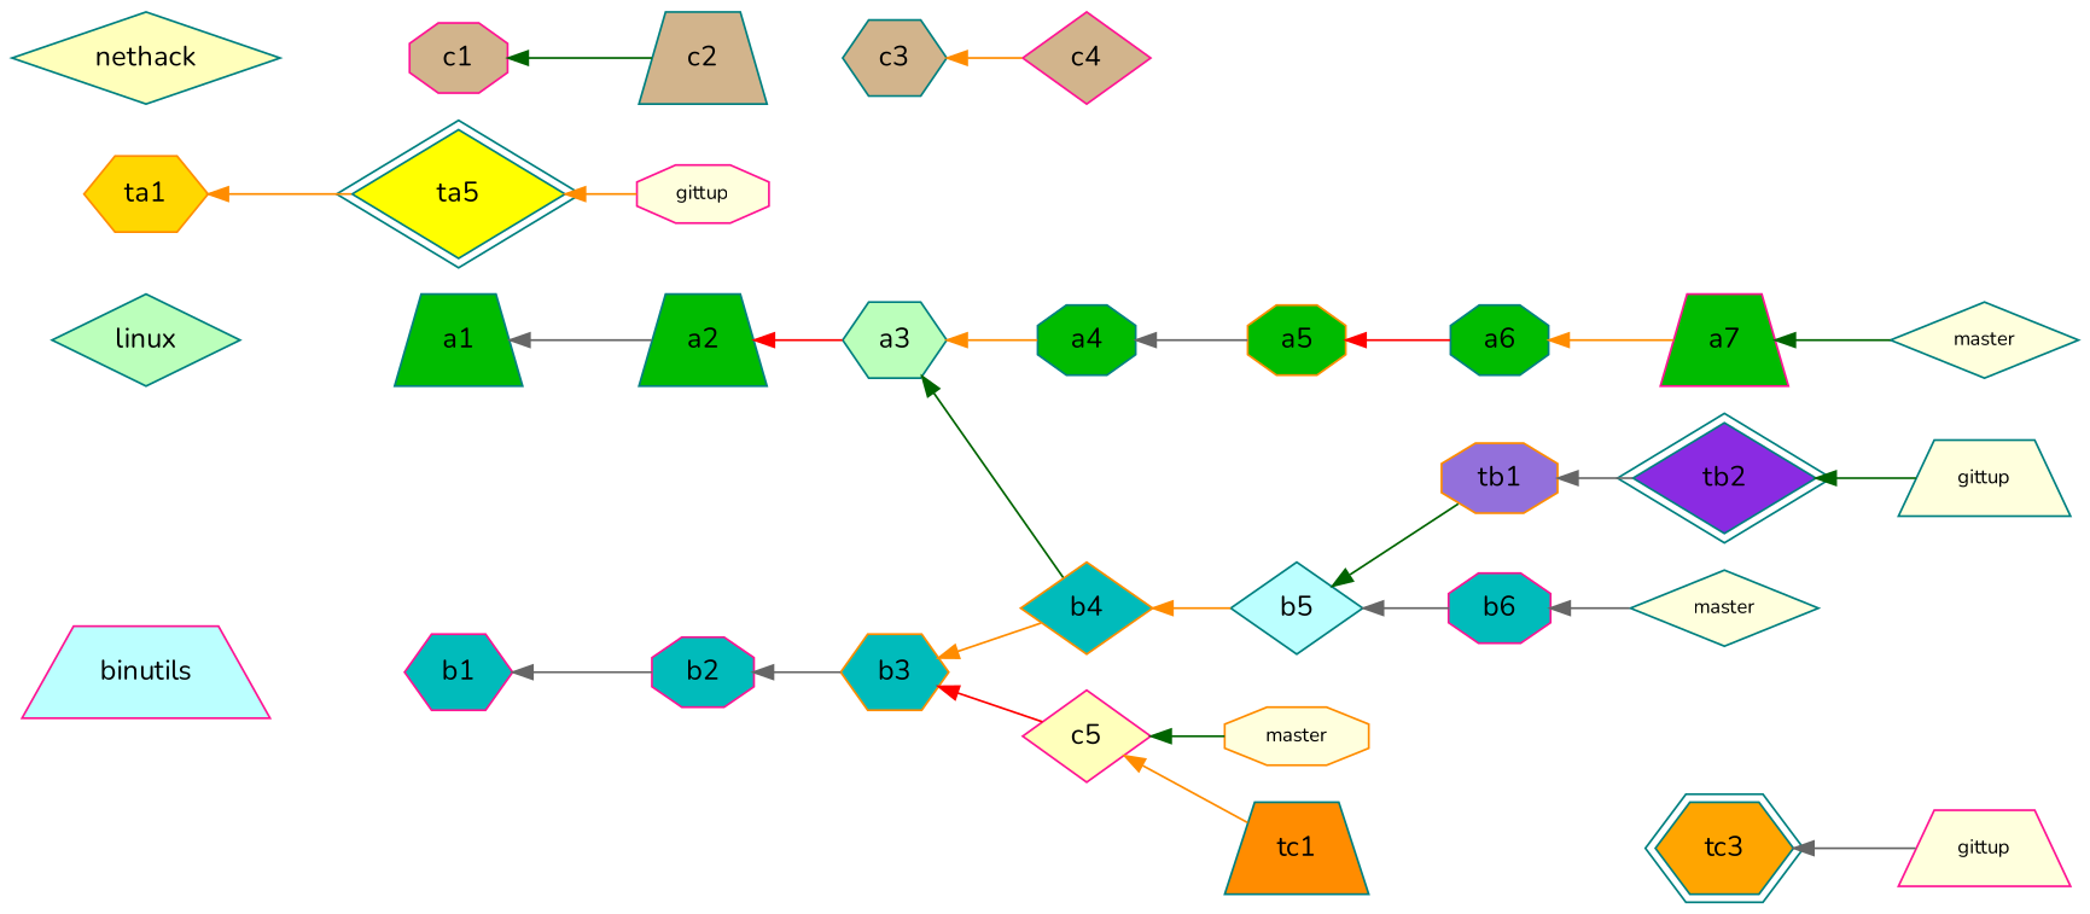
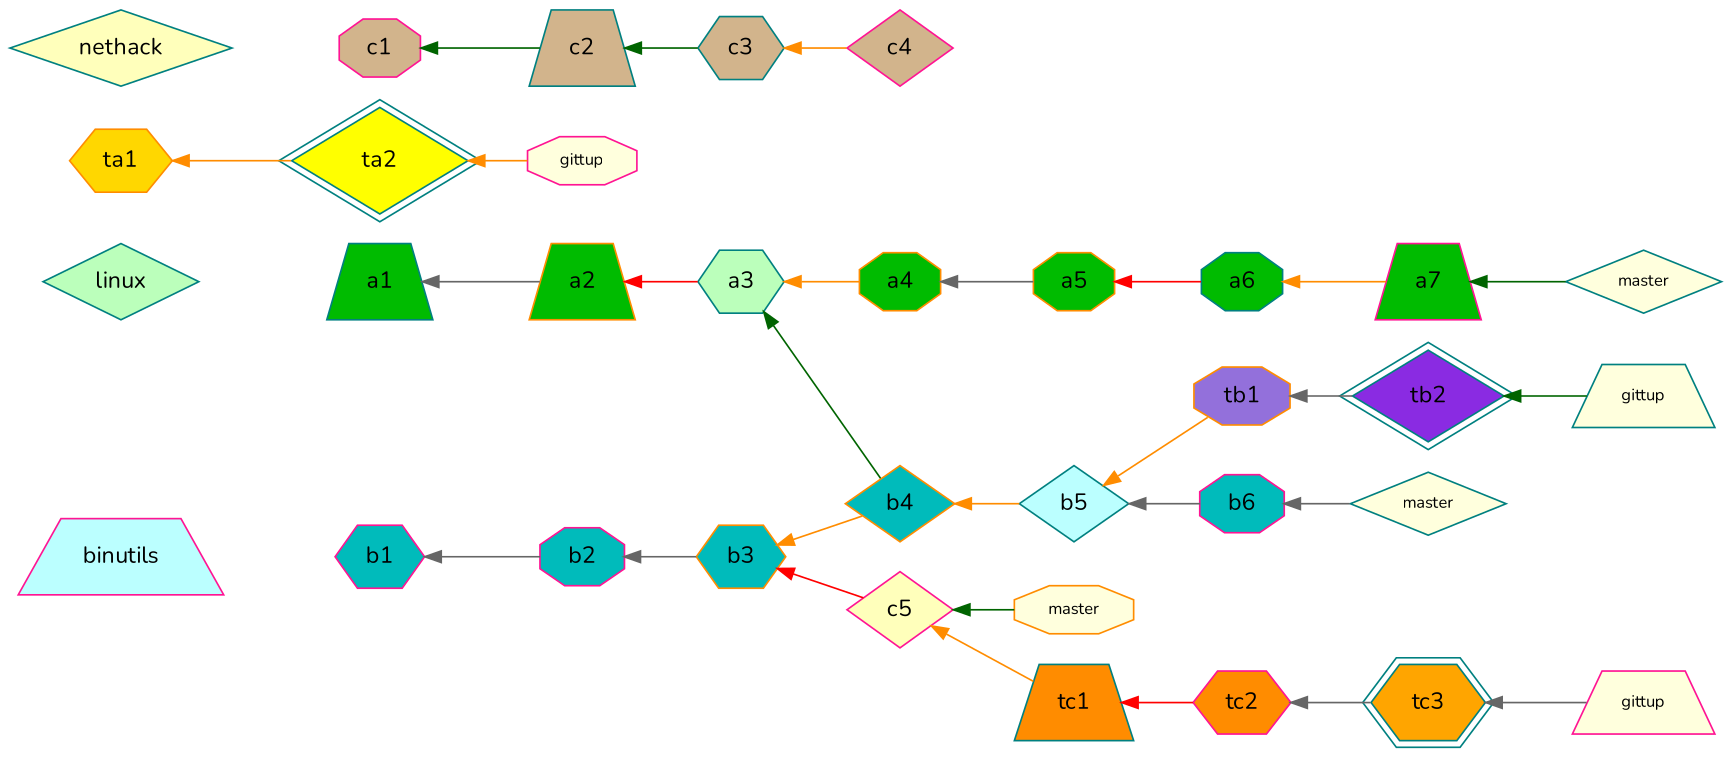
  digraph {
    fontname=Nunito
    rankdir=LR
    node [color=teal fillcolor="#ffffdd" fontname=Nunito shape=diamond style=filled]
    edge [color=gray40 dir=back fontname=Nunito]
    n1 [color=darkorange fontsize=10 height=0.3 label=master shape=octagon width=0.3]
    n2 [color=deeppink fontsize=10 height=0.3 label=gittup shape=trapezium width=0.3]
    n3 [fontsize=10 height=0.3 label=master width=0.3]
    n4 [fontsize=10 height=0.3 label=gittup shape=trapezium width=0.3]
    n5 [fontsize=10 height=0.3 label=master width=0.3]
    n6 [color=deeppink fontsize=10 height=0.3 label=gittup shape=octagon width=0.3]
    c1 [color=deeppink fillcolor="#d2b48c" height=0.3 shape=octagon width=0.3]
    c2 [fillcolor="#d2b48c" height=0.3 shape=trapezium width=0.3]
    c3 [fillcolor="#d2b48c" height=0.3 shape=hexagon width=0.3]
    c4 [color=deeppink fillcolor="#d2b48c" height=0.3 width=0.3]
    c5 [color=deeppink fillcolor="#ffffbb" height=0.3 width=0.3]
    n12 [fillcolor="#ffffbb" height=0.3 label=nethack width=0.3]
    tc1 [fillcolor="#ff8c00" height=0.3 shape=trapezium width=0.3]
+   tc2 [color=deeppink fillcolor="#ff8c00" height=0.3 shape=hexagon width=0.3]
    tc3 [fillcolor="#ffa500" height=0.3 peripheries=2 shape=hexagon width=0.3]
    b1 [color=deeppink fillcolor="#00bbbb" height=0.3 shape=hexagon width=0.3]
    b2 [color=deeppink fillcolor="#00bbbb" height=0.3 shape=octagon width=0.3]
    b3 [color=darkorange fillcolor="#00bbbb" height=0.3 shape=hexagon width=0.3]
    b4 [color=darkorange fillcolor="#00bbbb" height=0.3 width=0.3]
    b5 [fillcolor="#bbffff" height=0.3 width=0.3]
    b6 [color=deeppink fillcolor="#00bbbb" height=0.3 shape=octagon width=0.3]
    n22 [color=deeppink fillcolor="#bbffff" height=0.3 label=binutils shape=trapezium width=0.3]
    tb1 [color=darkorange fillcolor="#9370db" height=0.3 shape=octagon width=0.3]
    tb2 [fillcolor="#8a2be2" height=0.3 peripheries=2 width=0.3]
    a1 [fillcolor="#00bb00" height=0.3 shape=trapezium width=0.3]
-   a2 [fillcolor="#00bb00" height=0.3 shape=trapezium width=0.3]
+   a2 [color=darkorange fillcolor="#00bb00" height=0.3 shape=trapezium width=0.3]
    a3 [fillcolor="#bbffbb" height=0.3 shape=hexagon width=0.3]
-   a4 [fillcolor="#00bb00" height=0.3 shape=octagon width=0.3]
+   a4 [color=darkorange fillcolor="#00bb00" height=0.3 shape=octagon width=0.3]
    a5 [color=darkorange fillcolor="#00bb00" height=0.3 shape=octagon width=0.3]
    a6 [fillcolor="#00bb00" height=0.3 shape=octagon width=0.3]
    a7 [color=deeppink fillcolor="#00bb00" height=0.3 shape=trapezium width=0.3]
    n32 [fillcolor="#bbffbb" height=0.3 label=linux width=0.3]
    ta1 [color=darkorange fillcolor="#ffd700" height=0.3 shape=hexagon width=0.3]
-   ta2 [fillcolor="#ffff00" height=0.3 peripheries=2 width=0.3 label=ta5]
+   ta2 [fillcolor="#ffff00" height=0.3 peripheries=2 width=0.3]
    subgraph sub_1 {
      n1
      n2
      n3
      n4
      n5
      n6
    }
    subgraph sub_2 {
      c1
      c2
      c3
      c4
      c5
      n12
    }
    subgraph sub_3 {
      tc1
+     tc2
      tc3
    }
    subgraph sub_4 {
      b1
      b2
      b3
      b4
      b5
      b6
      n22
    }
    subgraph sub_5 {
      tb1
      tb2
    }
    subgraph sub_6 {
      a1
      a2
      a3
      a4
      a5
      a6
      a7
      n32
    }
    subgraph sub_7 {
      ta1
      ta2
    }
    c1 -> c2 [color=darkgreen]
+   c2 -> c3 [color=darkgreen]
    c3 -> c4 [color=darkorange]
    c5 -> n1 [color=darkgreen]
    c5 -> tc1 [color=darkorange weight=0]
    n12 -> c1 [style=invis color=""]
+   tc1 -> tc2 [color=red]
+   tc2 -> tc3
    tc3 -> n2
    b1 -> b2
    b2 -> b3
    b3 -> c5 [color=red]
    b3 -> b4 [color=darkorange]
    b4 -> b5 [color=darkorange]
    b5 -> b6
-   b5 -> tb1 [color=darkgreen weight=0]
+   b5 -> tb1 [color=darkorange weight=0]
    b6 -> n3
    n22 -> b1 [style=invis color=""]
    tb1 -> tb2
    tb2 -> n4 [color=darkgreen]
    a1 -> a2
    a2 -> a3 [color=red]
    a3 -> b4 [color=darkgreen weight=0]
    a3 -> a4 [color=darkorange]
    a4 -> a5
    a5 -> a6 [color=red]
    a6 -> a7 [color=darkorange]
    a7 -> n5 [color=darkgreen]
    n32 -> a1 [style=invis color=""]
    ta1 -> ta2 [color=darkorange]
    ta2 -> n6 [color=darkorange]
  }
